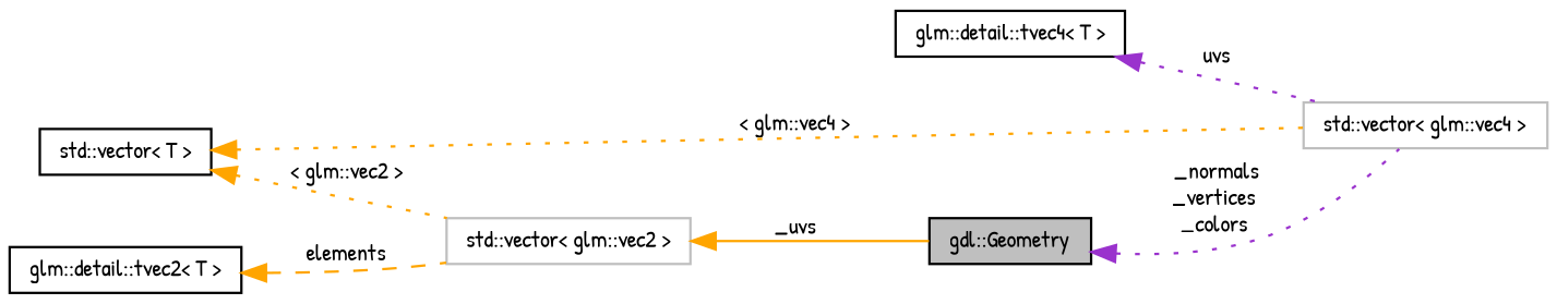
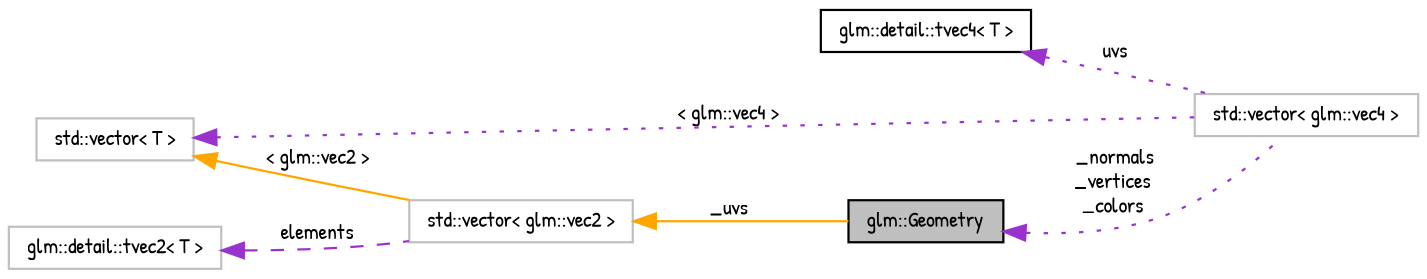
  digraph {
    fontname="Patrick Hand"
    rankdir=LR
    node [color=black fillcolor=white fontname="Patrick Hand" fontsize=10 shape=record style=filled]
    edge [color=darkorchid3 dir=back fontname="Patrick Hand" fontsize=10 labelfontname=FreeSans labelfontsize=10 style=dotted]
-   n1 [fillcolor=grey75 fontcolor=black height=0.2 label="gdl::Geometry" width=0.4]
+   n1 [fillcolor=grey75 fontcolor=black height=0.2 label="glm::Geometry" width=0.4]
    n2 [color=grey75 height=0.2 label="std::vector\< glm::vec4 \>" width=0.4]
    n3 [height=0.2 label="glm::detail::tvec4\< T \>" width=0.4]
-   n4 [height=0.2 label="std::vector\< T \>" width=0.4]
+   n4 [color=grey75 height=0.2 label="std::vector\< T \>" width=0.4]
    n5 [color=grey75 height=0.2 label="std::vector\< glm::vec2 \>" width=0.4]
-   n6 [height=0.2 label="glm::detail::tvec2\< T \>" width=0.4]
+   n6 [color=grey75 height=0.2 label="glm::detail::tvec2\< T \>" width=0.4]
    n1 -> n2 [label=" _normals\n_vertices\n_colors"]
    n3 -> n2 [label=" uvs"]
-   n4 -> n2 [color=orange label=" \< glm::vec4 \>"]
-   n4 -> n5 [color=orange label=" \< glm::vec2 \>"]
+   n4 -> n2 [label=" \< glm::vec4 \>"]
+   n4 -> n5 [color=orange label=" \< glm::vec2 \>" style=solid]
    n5 -> n1 [color=orange label=" _uvs" style=solid]
-   n6 -> n5 [color=orange label=" elements" style=dashed]
+   n6 -> n5 [label=" elements" style=dashed]
  }
